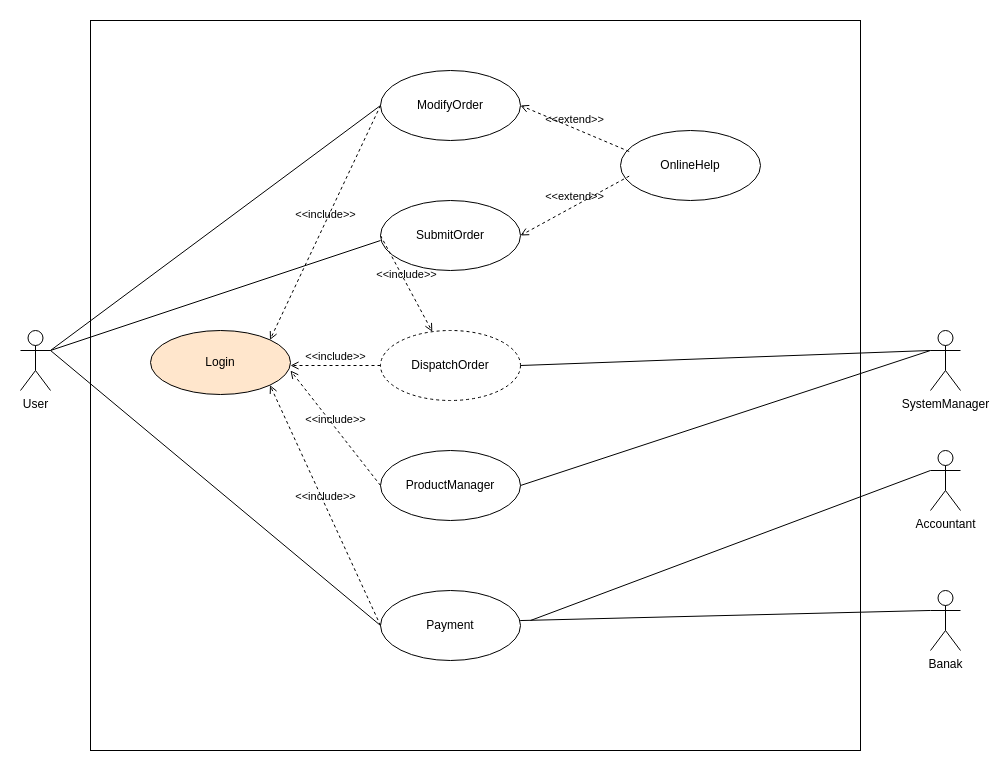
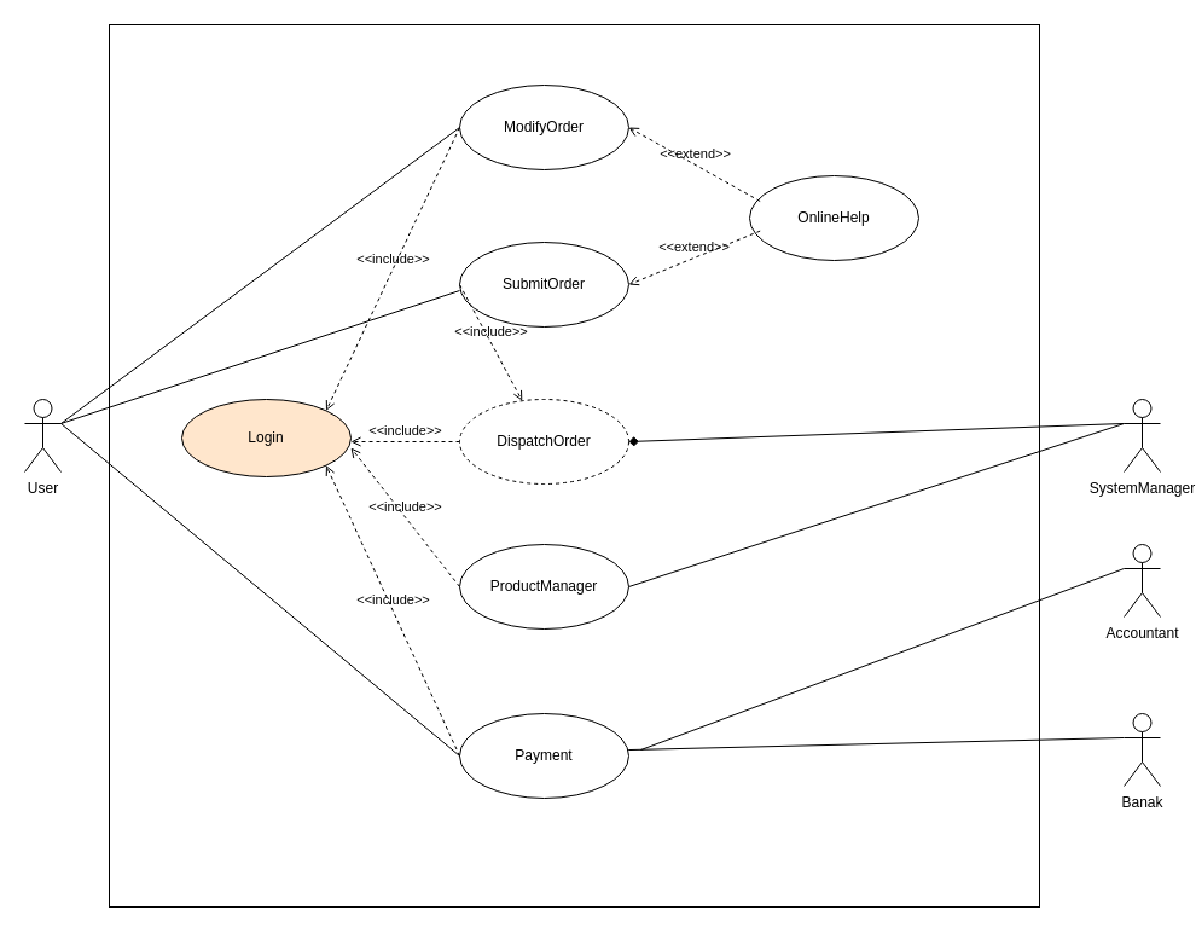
  <mxCell id="0" />
  <mxCell id="1" parent="0" />
  <mxCell id="2" value="" style="rounded=0;whiteSpace=wrap;html=1;fillColor=none;" vertex="1" parent="1"><mxGeometry x="90" y="20" width="770" height="730" as="geometry" /></mxCell>
  <mxCell id="3" value="User&lt;div&gt;&lt;br&gt;&lt;/div&gt;" style="shape=umlActor;verticalLabelPosition=bottom;verticalAlign=top;html=1;" vertex="1" parent="1"><mxGeometry x="20" y="330" width="30" height="60" as="geometry" /></mxCell>
  <mxCell id="4" value="Login" style="ellipse;whiteSpace=wrap;html=1;fillColor=#ffe6cc;" vertex="1" parent="1"><mxGeometry x="150" y="330" width="140" height="64" as="geometry" /></mxCell>
  <mxCell id="5" value="DispatchOrder" style="ellipse;whiteSpace=wrap;html=1;dashed=1;" vertex="1" parent="1"><mxGeometry x="380" y="330" width="140" height="70" as="geometry" /></mxCell>
  <mxCell id="6" value="SubmitOrder" style="ellipse;whiteSpace=wrap;html=1;" vertex="1" parent="1"><mxGeometry x="380" y="200" width="140" height="70" as="geometry" /></mxCell>
  <mxCell id="7" value="ModifyOrder" style="ellipse;whiteSpace=wrap;html=1;" vertex="1" parent="1"><mxGeometry x="380" y="70" width="140" height="70" as="geometry" /></mxCell>
  <mxCell id="8" value="Payment" style="ellipse;whiteSpace=wrap;html=1;" vertex="1" parent="1"><mxGeometry x="380" y="590" width="140" height="70" as="geometry" /></mxCell>
  <mxCell id="9" value="ProductManager" style="ellipse;whiteSpace=wrap;html=1;" vertex="1" parent="1"><mxGeometry x="380" y="450" width="140" height="70" as="geometry" /></mxCell>
- <mxCell id="10" value="OnlineHelp" style="ellipse;whiteSpace=wrap;html=1;" vertex="1" parent="1"><mxGeometry x="620" y="130" width="140" height="70" as="geometry" /></mxCell>
+ <mxCell id="10" value="OnlineHelp" style="ellipse;whiteSpace=wrap;html=1;" vertex="1" parent="1"><mxGeometry x="620" y="145" width="140" height="70" as="geometry" /></mxCell>
  <mxCell id="11" value="&amp;lt;&amp;lt;include&amp;gt;&amp;gt;" style="html=1;verticalAlign=bottom;labelBackgroundColor=none;endArrow=open;endFill=0;dashed=1;rounded=0;exitX=0;exitY=0.5;exitDx=0;exitDy=0;entryX=1;entryY=0;entryDx=0;entryDy=0;" edge="1" parent="1" source="7" target="4"><mxGeometry width="160" relative="1" as="geometry"><mxPoint x="420" y="430" as="sourcePoint" /><mxPoint x="580" y="430" as="targetPoint" /></mxGeometry></mxCell>
  <mxCell id="12" value="&amp;lt;&amp;lt;include&amp;gt;&amp;gt;" style="html=1;verticalAlign=bottom;labelBackgroundColor=none;endArrow=open;endFill=0;dashed=1;rounded=0;exitX=0;exitY=0.5;exitDx=0;exitDy=0;" edge="1" parent="1" source="6" target="5"><mxGeometry width="160" relative="1" as="geometry"><mxPoint x="420" y="430" as="sourcePoint" /><mxPoint x="580" y="430" as="targetPoint" /></mxGeometry></mxCell>
  <mxCell id="13" value="&amp;lt;&amp;lt;include&amp;gt;&amp;gt;" style="html=1;verticalAlign=bottom;labelBackgroundColor=none;endArrow=open;endFill=0;dashed=1;rounded=0;exitX=0;exitY=0.5;exitDx=0;exitDy=0;" edge="1" parent="1" source="5"><mxGeometry width="160" relative="1" as="geometry"><mxPoint x="420" y="430" as="sourcePoint" /><mxPoint x="290" y="365" as="targetPoint" /></mxGeometry></mxCell>
  <mxCell id="14" value="&amp;lt;&amp;lt;include&amp;gt;&amp;gt;" style="html=1;verticalAlign=bottom;labelBackgroundColor=none;endArrow=open;endFill=0;dashed=1;rounded=0;exitX=0;exitY=0.5;exitDx=0;exitDy=0;" edge="1" parent="1" source="9"><mxGeometry width="160" relative="1" as="geometry"><mxPoint x="420" y="430" as="sourcePoint" /><mxPoint x="290" y="370" as="targetPoint" /></mxGeometry></mxCell>
  <mxCell id="15" value="&amp;lt;&amp;lt;include&amp;gt;&amp;gt;" style="html=1;verticalAlign=bottom;labelBackgroundColor=none;endArrow=open;endFill=0;dashed=1;rounded=0;exitX=0;exitY=0.5;exitDx=0;exitDy=0;entryX=1;entryY=1;entryDx=0;entryDy=0;" edge="1" parent="1" source="8" target="4"><mxGeometry width="160" relative="1" as="geometry"><mxPoint x="420" y="430" as="sourcePoint" /><mxPoint x="580" y="430" as="targetPoint" /></mxGeometry></mxCell>
  <mxCell id="16" value="&amp;lt;&amp;lt;extend&amp;gt;&amp;gt;" style="html=1;verticalAlign=bottom;labelBackgroundColor=none;endArrow=open;endFill=0;dashed=1;rounded=0;exitX=0.062;exitY=0.3;exitDx=0;exitDy=0;exitPerimeter=0;entryX=1;entryY=0.5;entryDx=0;entryDy=0;" edge="1" parent="1" source="10" target="7"><mxGeometry width="160" relative="1" as="geometry"><mxPoint x="420" y="430" as="sourcePoint" /><mxPoint x="580" y="430" as="targetPoint" /></mxGeometry></mxCell>
  <mxCell id="17" value="&amp;lt;&amp;lt;extend&amp;gt;&amp;gt;" style="html=1;verticalAlign=bottom;labelBackgroundColor=none;endArrow=open;endFill=0;dashed=1;rounded=0;exitX=0.062;exitY=0.652;exitDx=0;exitDy=0;exitPerimeter=0;entryX=1;entryY=0.5;entryDx=0;entryDy=0;" edge="1" parent="1" source="10" target="6"><mxGeometry width="160" relative="1" as="geometry"><mxPoint x="640" y="180" as="sourcePoint" /><mxPoint x="580" y="430" as="targetPoint" /></mxGeometry></mxCell>
  <mxCell id="18" value="" style="endArrow=none;html=1;rounded=0;exitX=1;exitY=0.333;exitDx=0;exitDy=0;exitPerimeter=0;entryX=0;entryY=0.5;entryDx=0;entryDy=0;" edge="1" parent="1" source="3" target="7"><mxGeometry width="50" height="50" relative="1" as="geometry"><mxPoint x="470" y="450" as="sourcePoint" /><mxPoint x="520" y="400" as="targetPoint" /></mxGeometry></mxCell>
  <mxCell id="19" value="" style="endArrow=none;html=1;rounded=0;exitX=1;exitY=0.333;exitDx=0;exitDy=0;exitPerimeter=0;" edge="1" parent="1" source="3"><mxGeometry width="50" height="50" relative="1" as="geometry"><mxPoint x="470" y="450" as="sourcePoint" /><mxPoint x="380" y="240" as="targetPoint" /></mxGeometry></mxCell>
  <mxCell id="20" value="" style="endArrow=none;html=1;rounded=0;exitX=1;exitY=0.333;exitDx=0;exitDy=0;exitPerimeter=0;entryX=0;entryY=0.5;entryDx=0;entryDy=0;" edge="1" parent="1" source="3" target="8"><mxGeometry width="50" height="50" relative="1" as="geometry"><mxPoint x="470" y="450" as="sourcePoint" /><mxPoint x="520" y="400" as="targetPoint" /></mxGeometry></mxCell>
  <mxCell id="21" value="SystemManager" style="shape=umlActor;verticalLabelPosition=bottom;verticalAlign=top;html=1;" vertex="1" parent="1"><mxGeometry x="930" y="330" width="30" height="60" as="geometry" /></mxCell>
  <mxCell id="22" value="Accountant" style="shape=umlActor;verticalLabelPosition=bottom;verticalAlign=top;html=1;" vertex="1" parent="1"><mxGeometry x="930" y="450" width="30" height="60" as="geometry" /></mxCell>
  <mxCell id="23" value="Banak" style="shape=umlActor;verticalLabelPosition=bottom;verticalAlign=top;html=1;" vertex="1" parent="1"><mxGeometry x="930" y="590" width="30" height="60" as="geometry" /></mxCell>
- <mxCell id="24" value="" style="endArrow=none;html=1;rounded=0;exitX=0;exitY=0.333;exitDx=0;exitDy=0;exitPerimeter=0;entryX=1;entryY=0.5;entryDx=0;entryDy=0;" edge="1" parent="1" source="21" target="5"><mxGeometry width="50" height="50" relative="1" as="geometry"><mxPoint x="470" y="450" as="sourcePoint" /><mxPoint x="520" y="400" as="targetPoint" /></mxGeometry></mxCell>
+ <mxCell id="24" value="" style="endArrow=diamond;html=1;rounded=0;exitX=0;exitY=0.333;exitDx=0;exitDy=0;exitPerimeter=0;entryX=1;entryY=0.5;entryDx=0;entryDy=0;" edge="1" parent="1" source="21" target="5"><mxGeometry width="50" height="50" relative="1" as="geometry"><mxPoint x="470" y="450" as="sourcePoint" /><mxPoint x="520" y="400" as="targetPoint" /></mxGeometry></mxCell>
  <mxCell id="25" value="" style="endArrow=none;html=1;rounded=0;entryX=0;entryY=0.333;entryDx=0;entryDy=0;entryPerimeter=0;exitX=1;exitY=0.5;exitDx=0;exitDy=0;" edge="1" parent="1" source="9" target="21"><mxGeometry width="50" height="50" relative="1" as="geometry"><mxPoint x="470" y="450" as="sourcePoint" /><mxPoint x="520" y="400" as="targetPoint" /></mxGeometry></mxCell>
  <mxCell id="26" value="" style="endArrow=none;html=1;rounded=0;entryX=0;entryY=0.333;entryDx=0;entryDy=0;entryPerimeter=0;exitX=0.558;exitY=0.822;exitDx=0;exitDy=0;exitPerimeter=0;" edge="1" parent="1" source="2" target="23"><mxGeometry width="50" height="50" relative="1" as="geometry"><mxPoint x="470" y="450" as="sourcePoint" /><mxPoint x="520" y="400" as="targetPoint" /></mxGeometry></mxCell>
  <mxCell id="27" value="" style="endArrow=none;html=1;rounded=0;entryX=0;entryY=0.333;entryDx=0;entryDy=0;entryPerimeter=0;" edge="1" parent="1" target="22"><mxGeometry width="50" height="50" relative="1" as="geometry"><mxPoint x="530" y="620" as="sourcePoint" /><mxPoint x="520" y="400" as="targetPoint" /></mxGeometry></mxCell>
